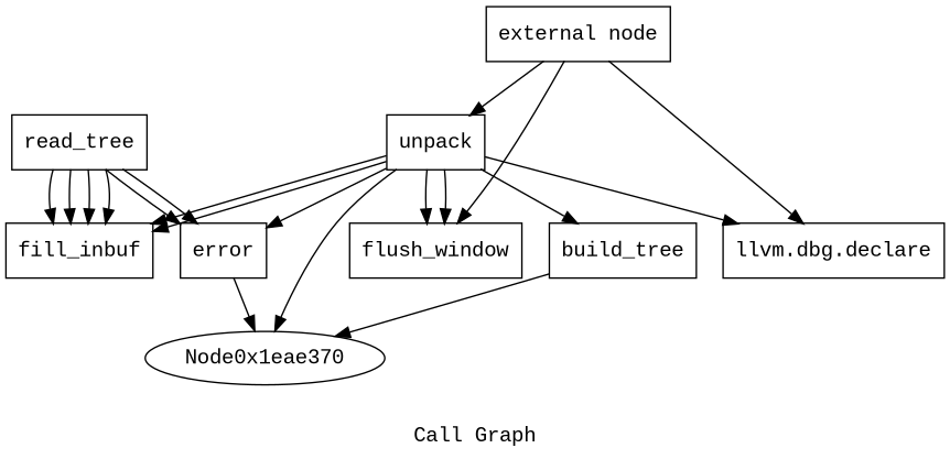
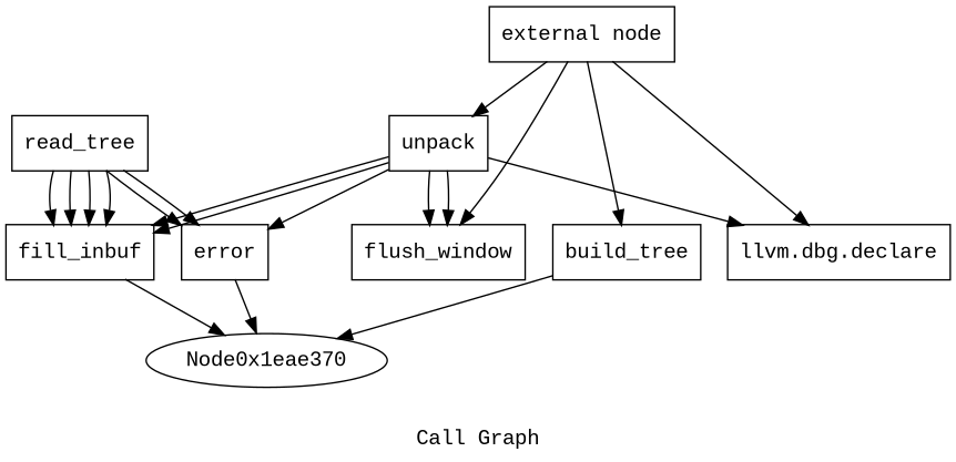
  digraph {
    fontname="Liberation Mono"
    label="Call Graph"
    node [fontname="Liberation Mono" shape=record]
    edge [fontname="Liberation Mono"]
    n1 [label="{external node}"]
    n2 [label="{unpack}"]
    n3 [label="{llvm.dbg.declare}"]
    n4 [label="{flush_window}"]
    n5 [label="{fill_inbuf}"]
    n6 [label="{error}"]
    n7 [label="{build_tree}"]
    Node0x1eae370 [shape=""]
    n9 [label="{read_tree}"]
    n1 -> n2
    n1 -> n3
    n1 -> n4
    n2 -> n3
    n2 -> n4
    n2 -> n4
    n2 -> n5
    n2 -> n5
    n2 -> n6
-   n2 -> n7
-   n2 -> Node0x1eae370
+   n1 -> n7
+   n5 -> Node0x1eae370
    n6 -> Node0x1eae370
    n7 -> Node0x1eae370
    n9 -> n5
    n9 -> n5
    n9 -> n5
    n9 -> n5
    n9 -> n6
    n9 -> n6
  }
